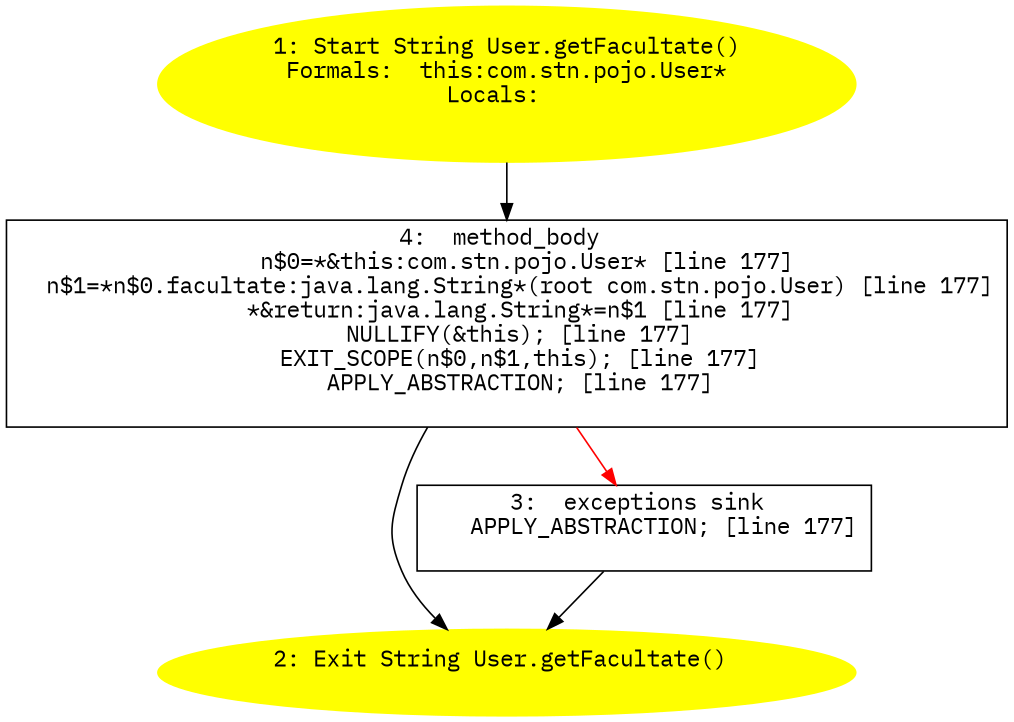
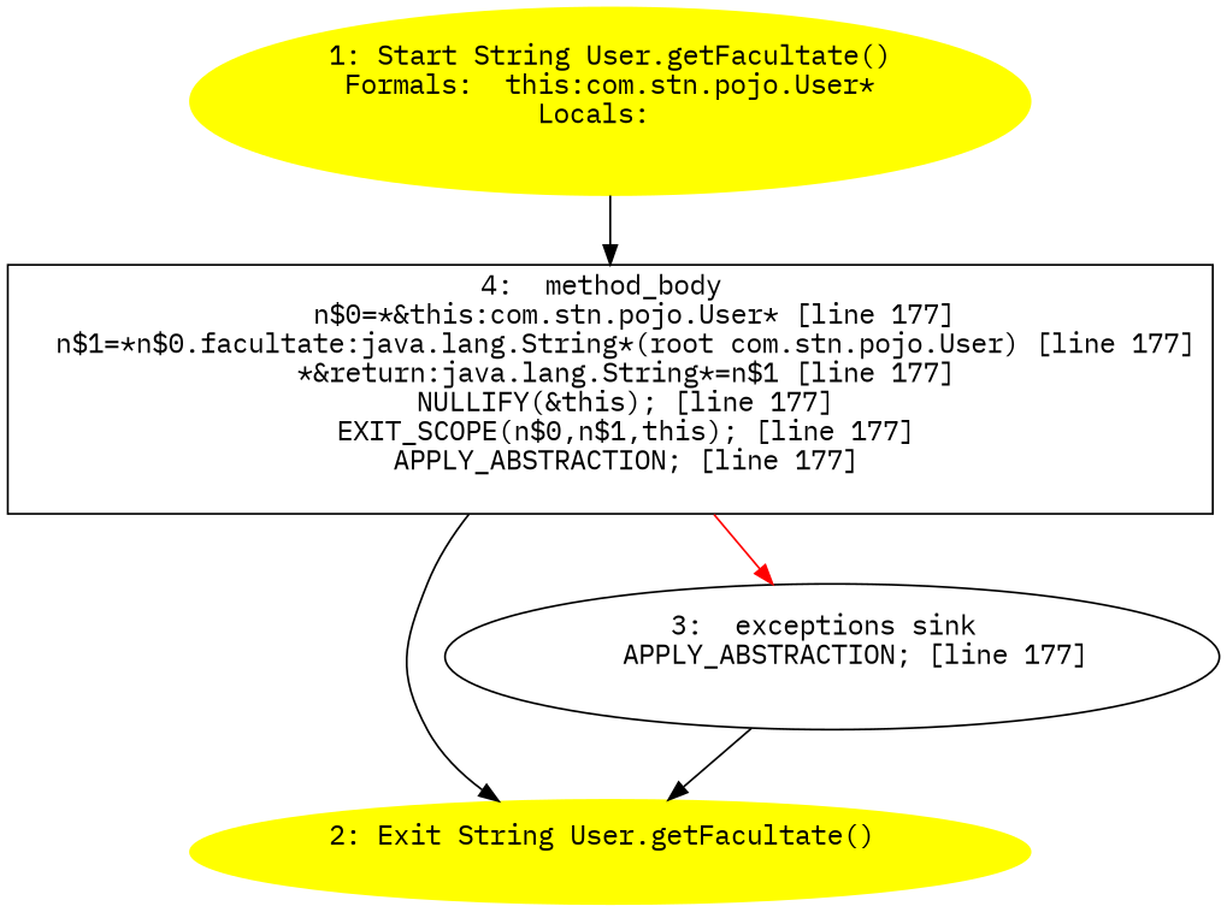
  digraph {
    fontname="IBM Plex Mono"
    node [fontname="IBM Plex Mono"]
    edge [fontname="IBM Plex Mono"]
    n1 [color=yellow label="1: Start String User.getFacultate()\nFormals:  this:com.stn.pojo.User*\nLocals:  \n  " style=filled]
    n2 [label="4:  method_body \n   n$0=*&this:com.stn.pojo.User* [line 177]\n  n$1=*n$0.facultate:java.lang.String*(root com.stn.pojo.User) [line 177]\n  *&return:java.lang.String*=n$1 [line 177]\n  NULLIFY(&this); [line 177]\n  EXIT_SCOPE(n$0,n$1,this); [line 177]\n  APPLY_ABSTRACTION; [line 177]\n " shape=box]
    n3 [color=yellow label="2: Exit String User.getFacultate() \n  " style=filled]
-   n4 [label="3:  exceptions sink \n   APPLY_ABSTRACTION; [line 177]\n " shape=box]
+   n4 [label="3:  exceptions sink \n   APPLY_ABSTRACTION; [line 177]\n " shape=ellipse]
    n1 -> n2
    n2 -> n3
    n2 -> n4 [color=red]
    n4 -> n3
  }
